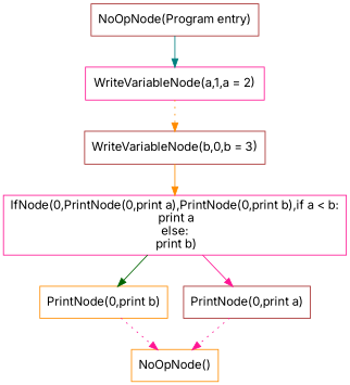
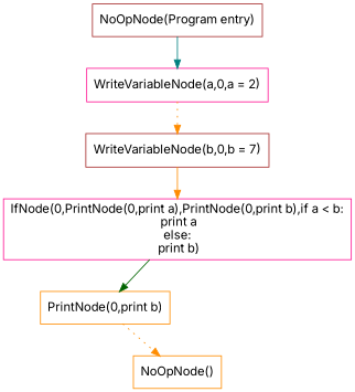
  digraph {
    fontname=Inter
    node [color=brown fontname=Inter shape=record]
    edge [color=darkorange fontname=Inter style=solid]
    n1 [color=darkorange label="NoOpNode()"]
    n2 [label="NoOpNode(Program entry)"]
-   n3 [color=deeppink label="WriteVariableNode(a,1,a = 2)"]
-   n4 [label="WriteVariableNode(b,0,b = 3)"]
+   n3 [color=deeppink label="WriteVariableNode(a,0,a = 2)"]
+   n4 [label="WriteVariableNode(b,0,b = 7)"]
    n5 [color=darkorange label="PrintNode(0,print b)"]
    n6 [color=deeppink label="IfNode(0,PrintNode(0,print a),PrintNode(0,print b),if a &lt; b:\n  print a\nelse:\n  print b)"]
-   n7 [label="PrintNode(0,print a)"]
    n2 -> n3 [color=teal]
    n3 -> n4 [style=dotted]
    n4 -> n6
-   n5 -> n1 [color=deeppink style=dotted]
+   n5 -> n1 [style=dotted]
    n6 -> n5 [color=darkgreen]
-   n6 -> n7 [color=deeppink]
-   n7 -> n1 [color=deeppink style=dotted]
  }
